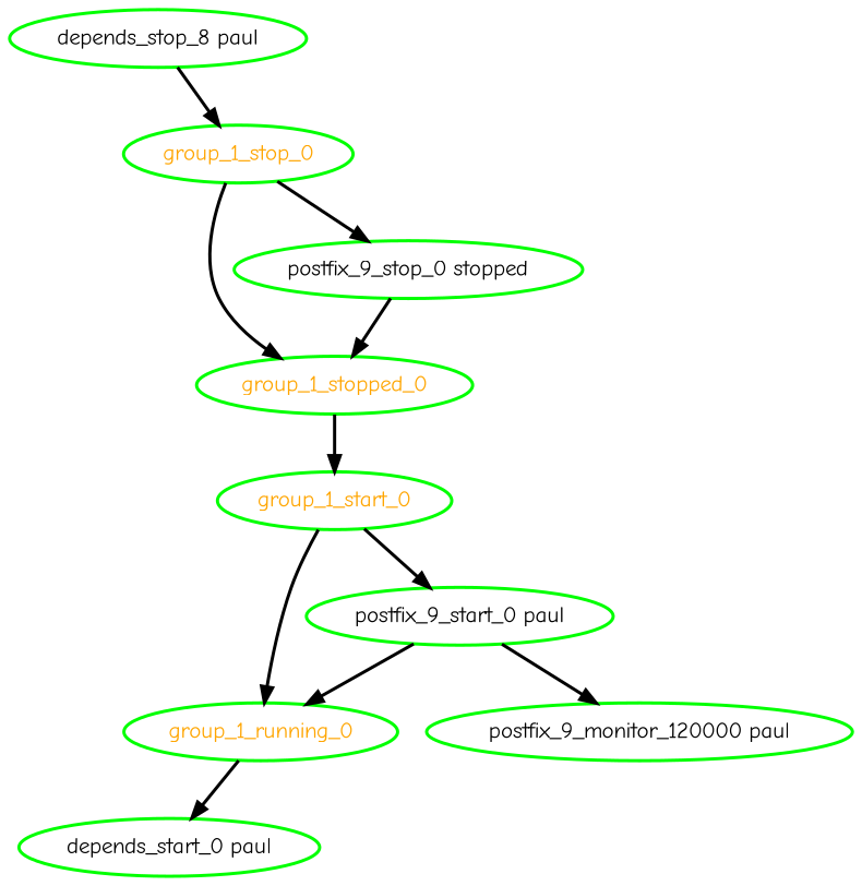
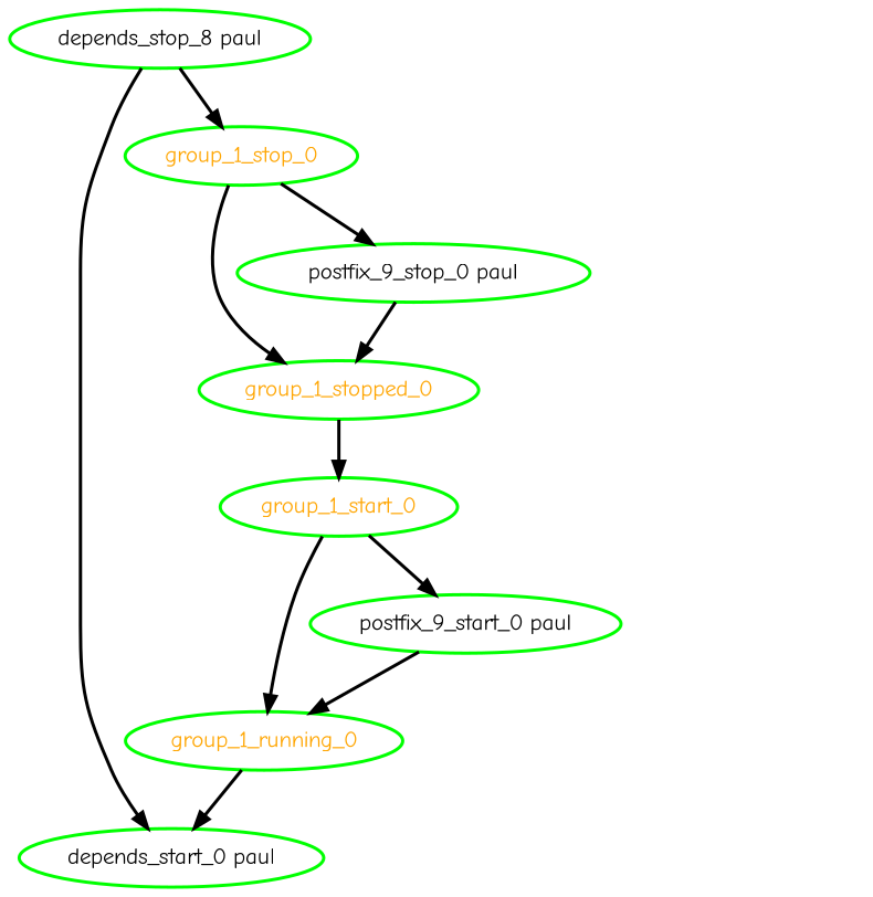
  digraph {
    fontname="Comic Neue"
    node [color=green fontcolor=black fontname="Comic Neue" style=bold]
    edge [fontname="Comic Neue" style=bold]
    n1 [label="depends_stop_8 paul"]
    "depends_start_0 paul"
    group_1_stop_0 [fontcolor=orange]
    group_1_stopped_0 [fontcolor=orange]
-   "postfix_9_stop_0 paul" [label="postfix_9_stop_0 stopped"]
+   "postfix_9_stop_0 paul"
    group_1_start_0 [fontcolor=orange]
    group_1_running_0 [fontcolor=orange]
    "postfix_9_start_0 paul"
-   "postfix_9_monitor_120000 paul"
+   n1 -> "depends_start_0 paul"
    n1 -> group_1_stop_0
    group_1_stop_0 -> group_1_stopped_0
    group_1_stop_0 -> "postfix_9_stop_0 paul"
    group_1_stopped_0 -> group_1_start_0
    "postfix_9_stop_0 paul" -> group_1_stopped_0
    group_1_start_0 -> group_1_running_0
    group_1_start_0 -> "postfix_9_start_0 paul"
    group_1_running_0 -> "depends_start_0 paul"
    "postfix_9_start_0 paul" -> group_1_running_0
-   "postfix_9_start_0 paul" -> "postfix_9_monitor_120000 paul"
  }
